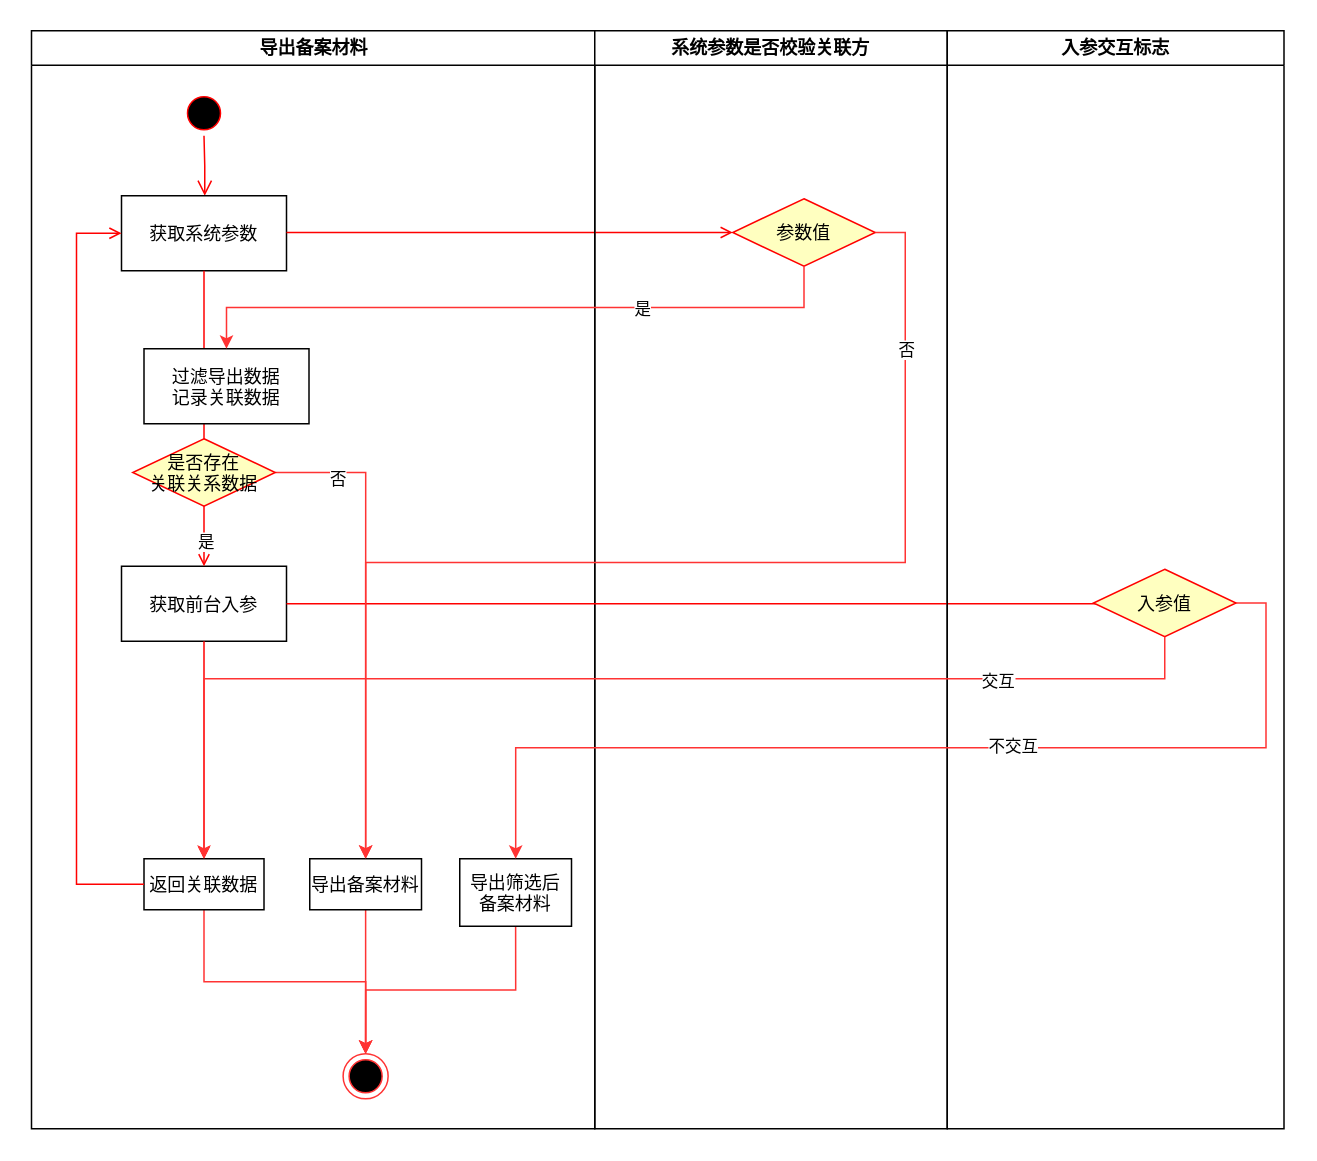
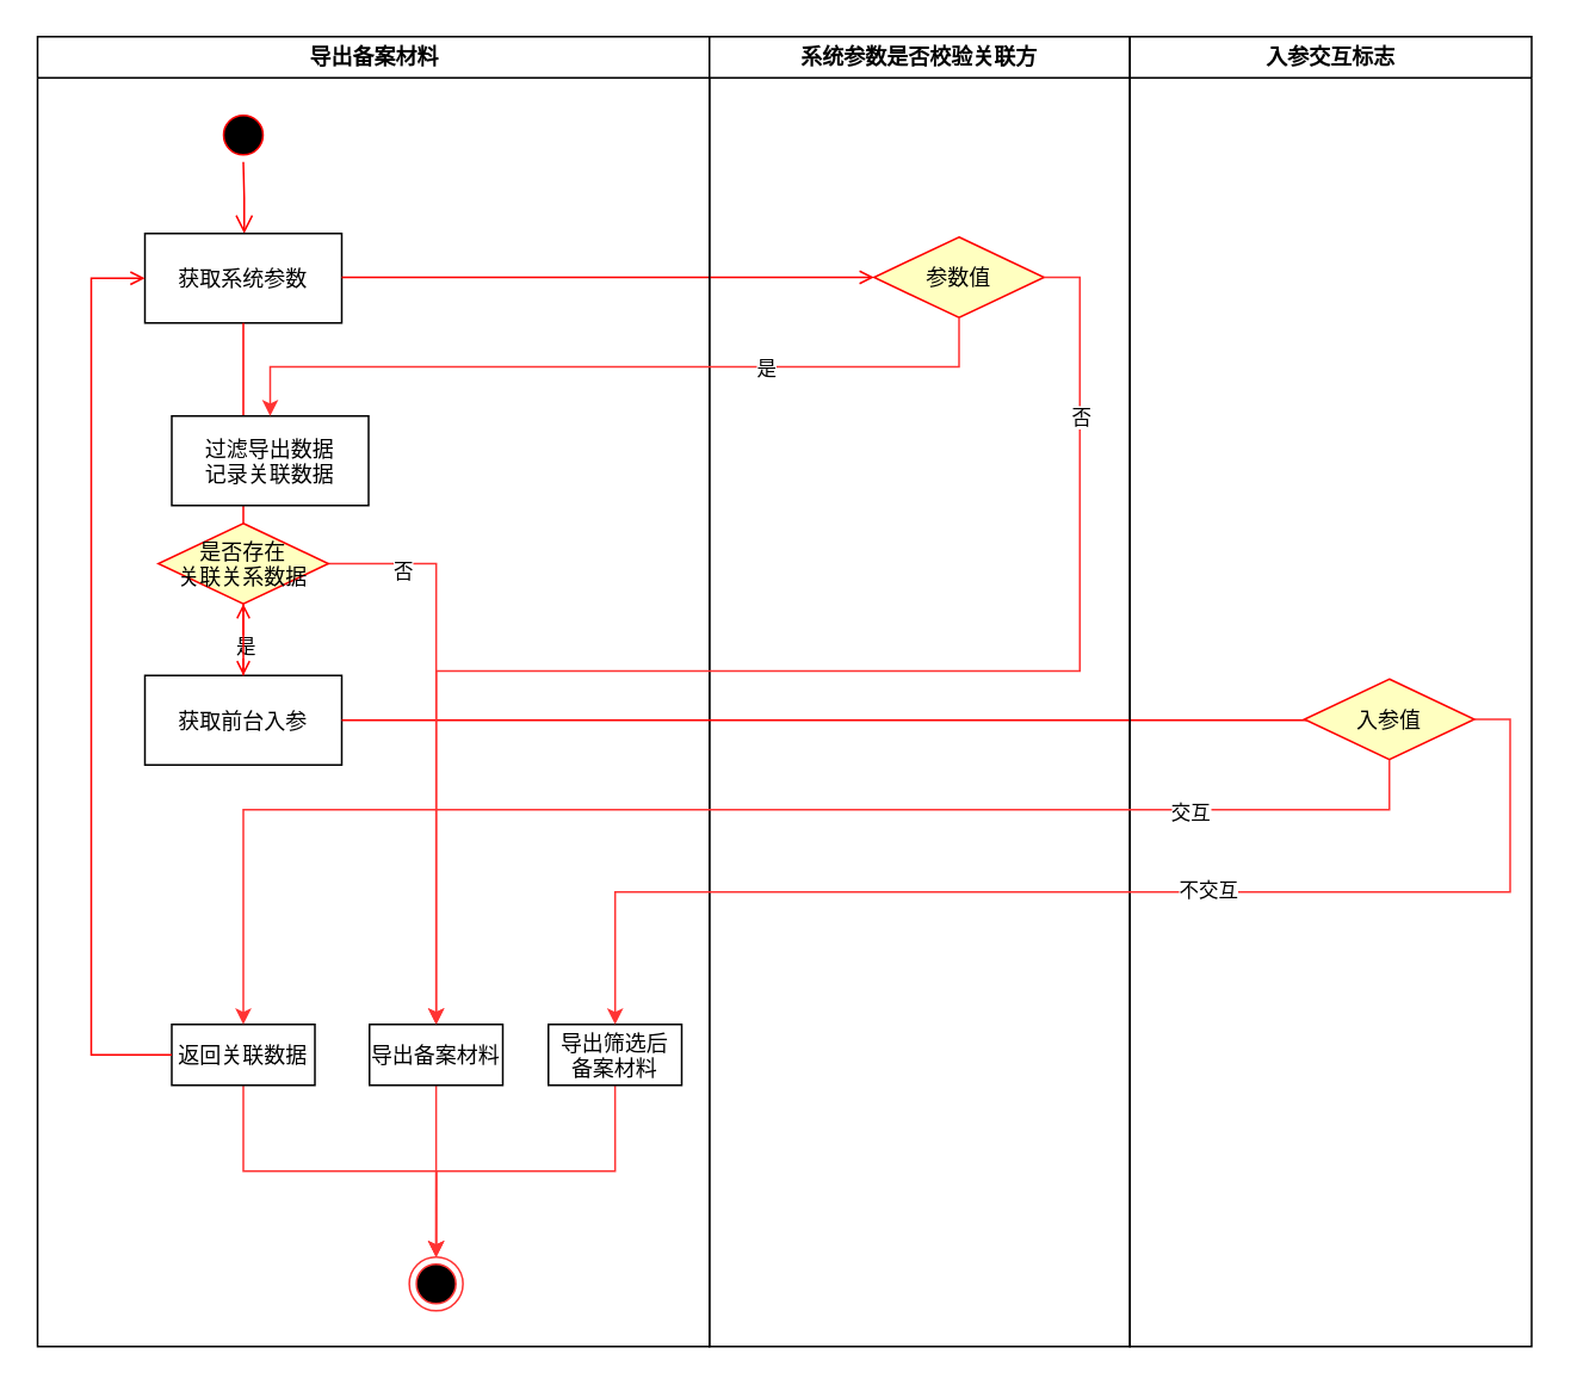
  <mxCell id="0" />
  <mxCell id="1" parent="0" />
  <mxCell id="2" value="导出备案材料" style="swimlane;whiteSpace=wrap" parent="1" vertex="1"><mxGeometry x="20.5" y="20" width="375.5" height="732" as="geometry" /></mxCell>
  <mxCell id="3" value="" style="ellipse;shape=startState;fillColor=#000000;strokeColor=#ff0000;" parent="2" vertex="1"><mxGeometry x="100" y="40" width="30" height="30" as="geometry" /></mxCell>
  <mxCell id="4" value="" style="edgeStyle=elbowEdgeStyle;elbow=horizontal;verticalAlign=bottom;endArrow=open;endSize=8;strokeColor=#FF0000;endFill=1;rounded=0" parent="2" source="3" target="5" edge="1"><mxGeometry x="100" y="40" as="geometry"><mxPoint x="115" y="110" as="targetPoint" /></mxGeometry></mxCell>
  <mxCell id="5" value="获取系统参数" style="" parent="2" vertex="1"><mxGeometry x="60" y="110" width="110" height="50" as="geometry" /></mxCell>
  <mxCell id="6" value="获取前台入参" style="" parent="2" vertex="1"><mxGeometry x="60" y="357" width="110" height="50" as="geometry" /></mxCell>
  <mxCell id="7" value="" style="endArrow=open;strokeColor=#FF0000;endFill=1;rounded=0" parent="2" source="5" target="6" edge="1"><mxGeometry relative="1" as="geometry" /></mxCell>
  <mxCell id="8" value="是" style="edgeLabel;html=1;align=center;verticalAlign=middle;resizable=0;points=[];" vertex="1" connectable="0" parent="7"><mxGeometry x="0.827" y="1" relative="1" as="geometry"><mxPoint as="offset" /></mxGeometry></mxCell>
  <mxCell id="9" style="edgeStyle=orthogonalEdgeStyle;rounded=0;orthogonalLoop=1;jettySize=auto;html=1;exitX=0.5;exitY=1;exitDx=0;exitDy=0;strokeColor=#FF3333;" edge="1" parent="2" source="10" target="14"><mxGeometry relative="1" as="geometry" /></mxCell>
  <mxCell id="10" value="返回关联数据" style="" parent="2" vertex="1"><mxGeometry x="75" y="552" width="80" height="34" as="geometry" /></mxCell>
- <mxCell id="11" value="" style="endArrow=open;strokeColor=#FF0000;endFill=1;rounded=0" parent="2" source="6" target="10" edge="1"><mxGeometry relative="1" as="geometry" /></mxCell>
+ <mxCell id="11" value="" style="endArrow=open;strokeColor=#FF0000;endFill=1;rounded=0;" parent="2" source="6" target="18" edge="1"><mxGeometry relative="1" as="geometry" /></mxCell>
  <mxCell id="12" value="" style="edgeStyle=elbowEdgeStyle;elbow=horizontal;strokeColor=#FF0000;endArrow=open;endFill=1;rounded=0" parent="2" source="10" target="5" edge="1"><mxGeometry width="100" height="100" relative="1" as="geometry"><mxPoint x="160" y="290" as="sourcePoint" /><mxPoint x="260" y="190" as="targetPoint" /><Array as="points"><mxPoint x="30" y="250" /></Array></mxGeometry></mxCell>
  <mxCell id="13" value="" style="endArrow=open;strokeColor=#FF0000;endFill=1;rounded=0;entryX=0;entryY=0.5;entryDx=0;entryDy=0;" parent="2" target="26" edge="1"><mxGeometry relative="1" as="geometry"><mxPoint x="170" y="134.5" as="sourcePoint" /><mxPoint x="300" y="134.5" as="targetPoint" /></mxGeometry></mxCell>
  <mxCell id="14" value="" style="ellipse;shape=endState;fillColor=#000000;strokeColor=#FF3333;" parent="2" vertex="1"><mxGeometry x="207.75" y="682" width="30" height="30" as="geometry" /></mxCell>
  <mxCell id="15" value="过滤导出数据&#10;记录关联数据" style="" vertex="1" parent="2"><mxGeometry x="75" y="212" width="110" height="50" as="geometry" /></mxCell>
  <mxCell id="16" style="edgeStyle=orthogonalEdgeStyle;rounded=0;orthogonalLoop=1;jettySize=auto;html=1;exitX=1;exitY=0.5;exitDx=0;exitDy=0;entryX=0.5;entryY=0;entryDx=0;entryDy=0;strokeColor=#FF3333;" edge="1" parent="2" source="18" target="20"><mxGeometry relative="1" as="geometry" /></mxCell>
  <mxCell id="17" value="否" style="edgeLabel;html=1;align=center;verticalAlign=middle;resizable=0;points=[];" vertex="1" connectable="0" parent="16"><mxGeometry x="-0.744" y="-3" relative="1" as="geometry"><mxPoint y="1" as="offset" /></mxGeometry></mxCell>
  <mxCell id="18" value="是否存在&#10;关联关系数据" style="rhombus;fillColor=#ffffc0;strokeColor=#ff0000;" vertex="1" parent="2"><mxGeometry x="67.5" y="272" width="95" height="45" as="geometry" /></mxCell>
  <mxCell id="19" style="edgeStyle=orthogonalEdgeStyle;rounded=0;orthogonalLoop=1;jettySize=auto;html=1;exitX=0.5;exitY=1;exitDx=0;exitDy=0;strokeColor=#FF3333;" edge="1" parent="2" source="20" target="14"><mxGeometry relative="1" as="geometry" /></mxCell>
  <mxCell id="20" value="导出备案材料" style="" vertex="1" parent="2"><mxGeometry x="185.5" y="552" width="74.5" height="34" as="geometry" /></mxCell>
  <mxCell id="21" style="edgeStyle=orthogonalEdgeStyle;rounded=0;orthogonalLoop=1;jettySize=auto;html=1;exitX=0.5;exitY=1;exitDx=0;exitDy=0;strokeColor=#FF3333;" edge="1" parent="2" source="22" target="14"><mxGeometry relative="1" as="geometry" /></mxCell>
- <mxCell id="22" value="导出筛选后&#10;备案材料" style="" vertex="1" parent="2"><mxGeometry x="285.5" y="552" width="74.5" height="45" as="geometry" /></mxCell>
+ <mxCell id="22" value="导出筛选后&#10;备案材料" style="" vertex="1" parent="2"><mxGeometry x="285.5" y="552" width="74.5" height="34" as="geometry" /></mxCell>
  <mxCell id="23" value="系统参数是否校验关联方" style="swimlane;whiteSpace=wrap" parent="1" vertex="1"><mxGeometry x="396" y="20" width="235" height="732" as="geometry" /></mxCell>
  <mxCell id="24" value="" style="endArrow=open;strokeColor=#FF0000;endFill=1;rounded=0" parent="23" edge="1"><mxGeometry relative="1" as="geometry"><mxPoint x="75" y="160" as="sourcePoint" /></mxGeometry></mxCell>
  <mxCell id="25" value="" style="endArrow=open;strokeColor=#FF0000;endFill=1;rounded=0" parent="23" edge="1"><mxGeometry relative="1" as="geometry"><mxPoint x="75" y="270" as="sourcePoint" /></mxGeometry></mxCell>
  <mxCell id="26" value="参数值" style="rhombus;fillColor=#ffffc0;strokeColor=#ff0000;" parent="23" vertex="1"><mxGeometry x="92" y="112" width="95" height="45" as="geometry" /></mxCell>
  <mxCell id="27" value="" style="endArrow=open;strokeColor=#FF0000;endFill=1;rounded=0;exitX=1;exitY=0.5;exitDx=0;exitDy=0;" edge="1" parent="23" source="6"><mxGeometry relative="1" as="geometry"><mxPoint x="-111" y="379" as="sourcePoint" /><mxPoint x="375" y="382" as="targetPoint" /></mxGeometry></mxCell>
  <mxCell id="28" value="入参交互标志" style="swimlane;whiteSpace=wrap" parent="1" vertex="1"><mxGeometry x="631" y="20" width="224.5" height="732" as="geometry" /></mxCell>
  <mxCell id="29" value="入参值" style="rhombus;fillColor=#ffffc0;strokeColor=#ff0000;" vertex="1" parent="28"><mxGeometry x="97.5" y="359" width="95" height="45" as="geometry" /></mxCell>
  <mxCell id="30" style="edgeStyle=orthogonalEdgeStyle;rounded=0;orthogonalLoop=1;jettySize=auto;html=1;exitX=0.5;exitY=1;exitDx=0;exitDy=0;entryX=0.5;entryY=0;entryDx=0;entryDy=0;strokeColor=#FF3333;" edge="1" parent="1" source="26" target="15"><mxGeometry relative="1" as="geometry" /></mxCell>
  <mxCell id="31" value="是" style="edgeLabel;html=1;align=center;verticalAlign=middle;resizable=0;points=[];" vertex="1" connectable="0" parent="30"><mxGeometry x="-0.383" y="1" relative="1" as="geometry"><mxPoint as="offset" /></mxGeometry></mxCell>
  <mxCell id="32" style="edgeStyle=orthogonalEdgeStyle;rounded=0;orthogonalLoop=1;jettySize=auto;html=1;exitX=1;exitY=0.5;exitDx=0;exitDy=0;strokeColor=#FF3333;" edge="1" parent="1" source="26" target="20"><mxGeometry relative="1" as="geometry" /></mxCell>
  <mxCell id="33" value="否" style="edgeLabel;html=1;align=center;verticalAlign=middle;resizable=0;points=[];" vertex="1" connectable="0" parent="32"><mxGeometry x="-0.753" relative="1" as="geometry"><mxPoint as="offset" /></mxGeometry></mxCell>
  <mxCell id="34" style="edgeStyle=orthogonalEdgeStyle;rounded=0;orthogonalLoop=1;jettySize=auto;html=1;exitX=0.5;exitY=1;exitDx=0;exitDy=0;entryX=0.5;entryY=0;entryDx=0;entryDy=0;strokeColor=#FF3333;" edge="1" parent="1" source="29" target="10"><mxGeometry relative="1" as="geometry"><Array as="points"><mxPoint x="776" y="452" /><mxPoint x="136" y="452" /></Array></mxGeometry></mxCell>
  <mxCell id="35" value="交互" style="edgeLabel;html=1;align=center;verticalAlign=middle;resizable=0;points=[];" vertex="1" connectable="0" parent="34"><mxGeometry x="-0.645" y="1" relative="1" as="geometry"><mxPoint as="offset" /></mxGeometry></mxCell>
  <mxCell id="36" style="edgeStyle=orthogonalEdgeStyle;rounded=0;orthogonalLoop=1;jettySize=auto;html=1;exitX=1;exitY=0.5;exitDx=0;exitDy=0;strokeColor=#FF3333;" edge="1" parent="1" source="29" target="22"><mxGeometry relative="1" as="geometry" /></mxCell>
  <mxCell id="37" value="不交互" style="edgeLabel;html=1;align=center;verticalAlign=middle;resizable=0;points=[];" vertex="1" connectable="0" parent="36"><mxGeometry x="-0.172" y="-2" relative="1" as="geometry"><mxPoint as="offset" /></mxGeometry></mxCell>
